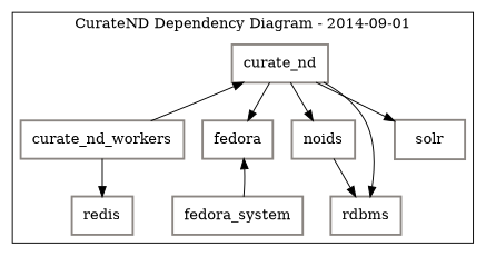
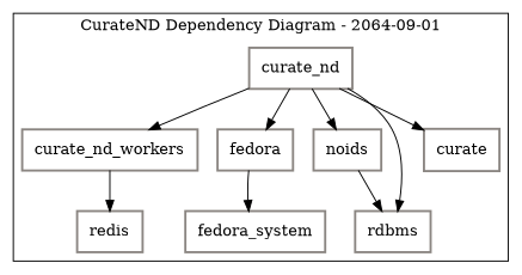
  digraph {
    compound=true
    node [color=seashell4 fillcolor=white margin="0.15, 0.125" penwidth=2 shape=record style=filled]
    curate_nd
    curate_nd_workers
    fedora
    noids
    rdbms
    redis
-   solr
+   solr [label=curate]
    n8 [label=fedora_system]
    subgraph cluster_1 {
-     label="CurateND Dependency Diagram - 2014-09-01"
+     label="CurateND Dependency Diagram - 2064-09-01"
      curate_nd
      curate_nd_workers
      fedora
      noids
      rdbms
      redis
      solr
      n8
    }
-   curate_nd_workers -> curate_nd
+   curate_nd -> curate_nd_workers
    curate_nd -> fedora
    curate_nd -> noids
    curate_nd -> rdbms
    curate_nd -> solr
    curate_nd_workers -> redis
-   n8 -> fedora
+   fedora -> n8
    noids -> rdbms
  }
